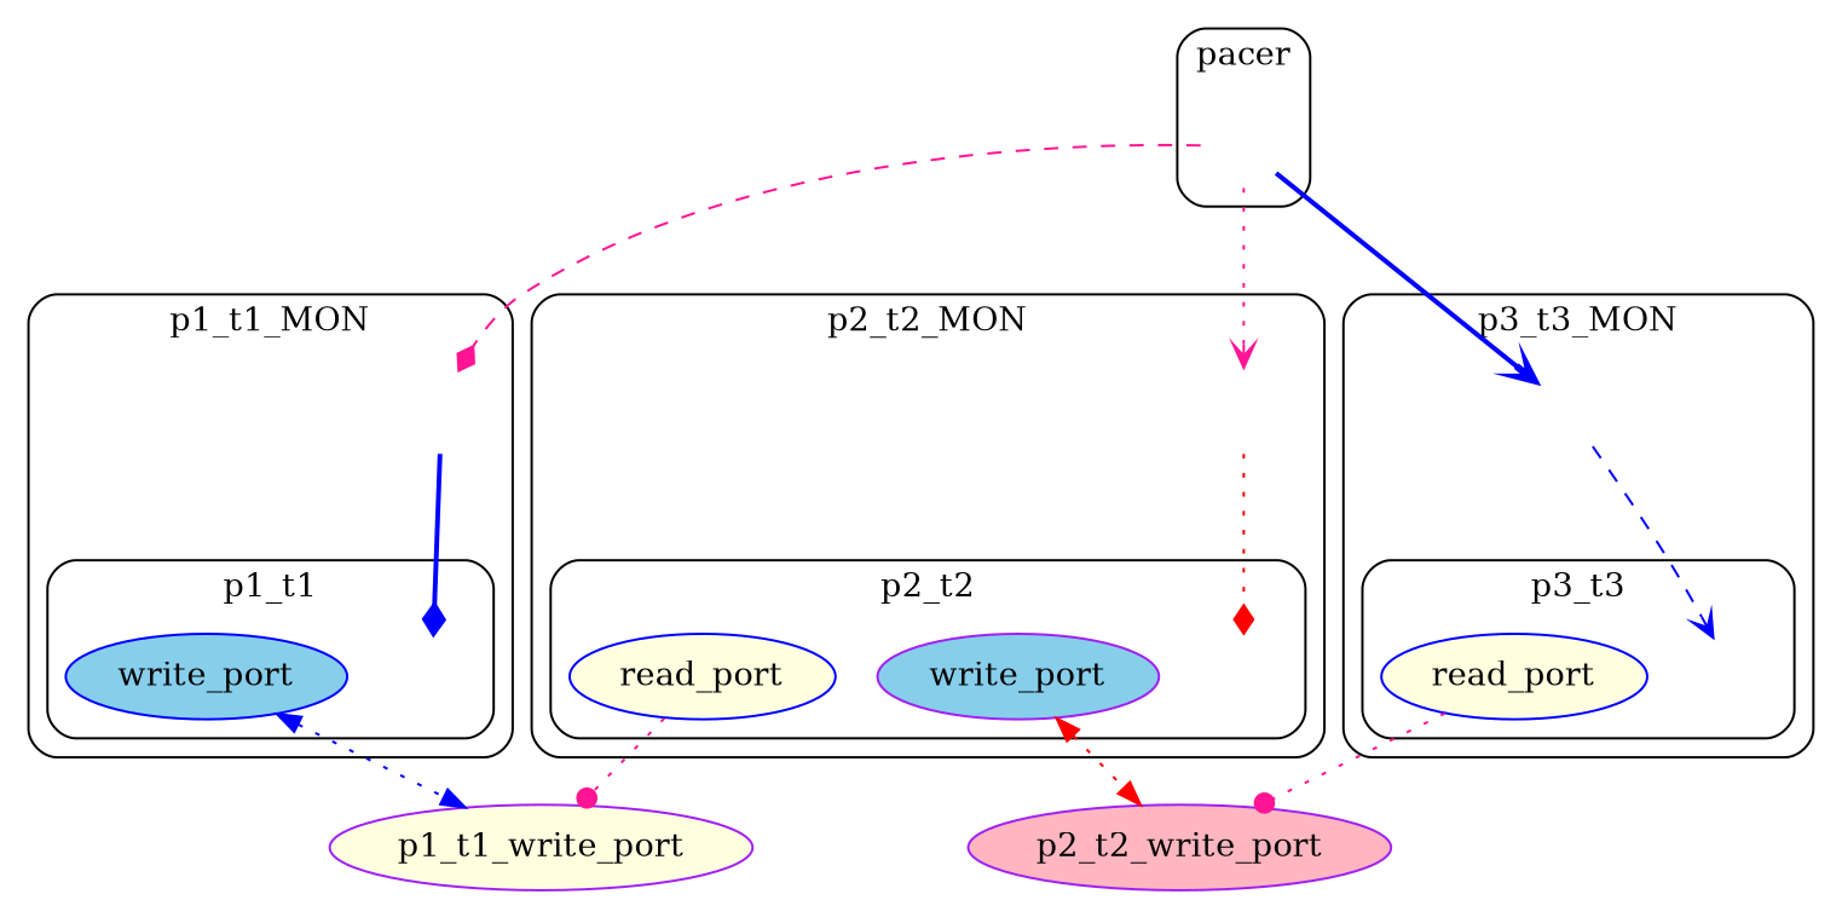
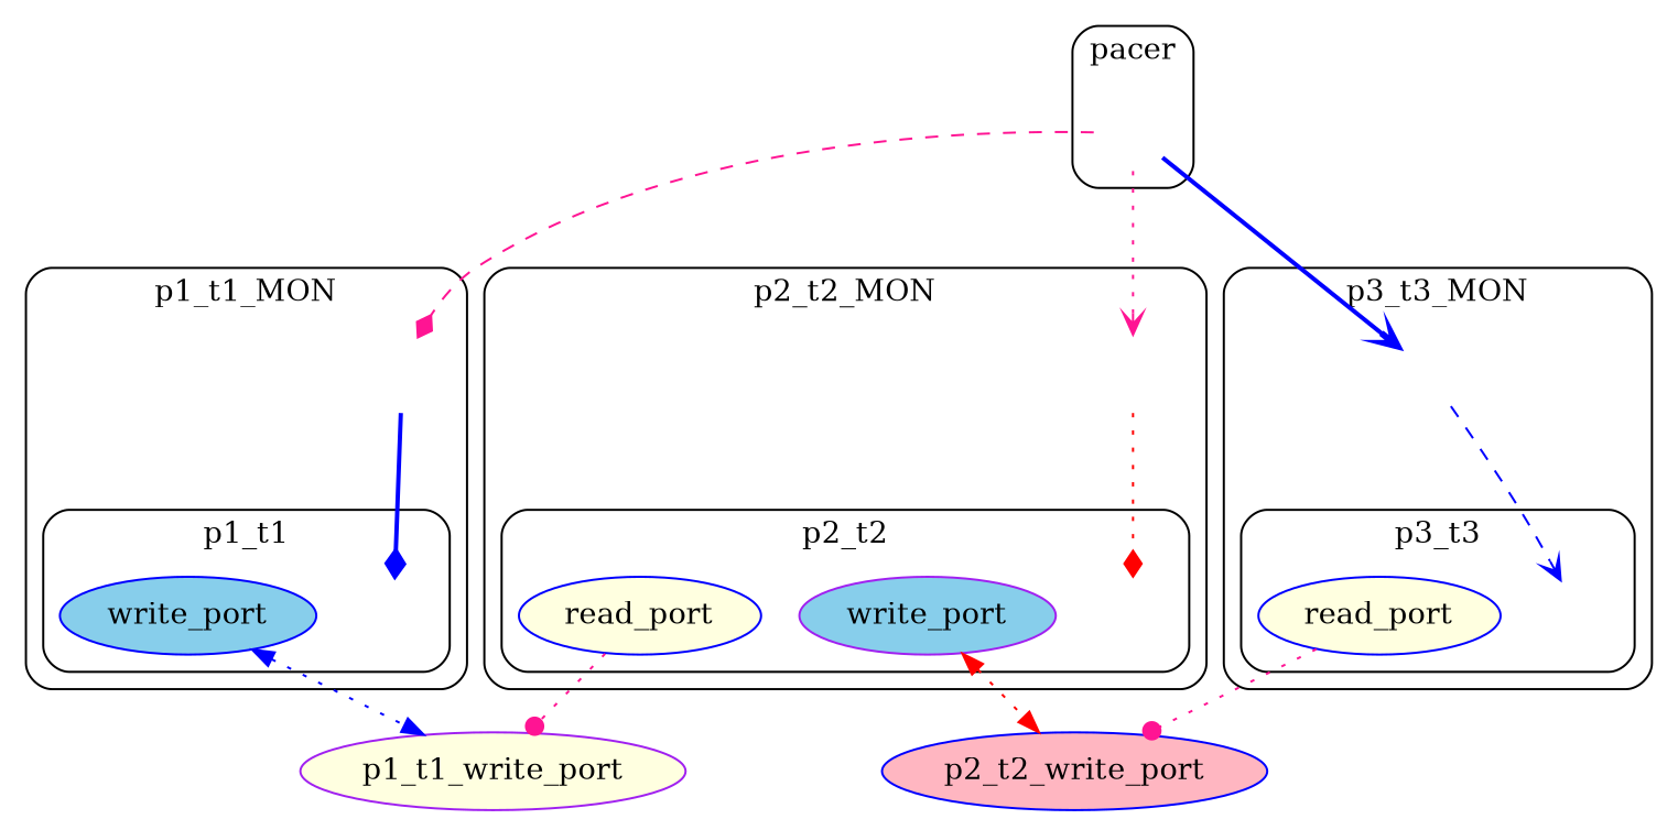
  digraph {
    compound=true
    style=rounded
    node [fixedsize=true style=invis]
    edge [style=dotted color=blue minlen=2 arrowhead=diamond]
    p1_t1_INVIS [height=.5 width=.5]
    n2 [label=write_port style=filled fillcolor=skyblue color=blue fixedsize=""]
    p1_t1_MON_INVIS [height=.5 width=.5]
    p2_t2_INVIS [height=.5 width=.5]
    n5 [label=read_port style=filled fillcolor=lightyellow color=blue fixedsize=""]
    n6 [label=write_port style=filled fillcolor=skyblue color=purple fixedsize=""]
    p2_t2_MON_INVIS [height=.5 width=.5]
    p3_t3_INVIS [height=.5 width=.5]
    n9 [label=read_port style=filled fillcolor=lightyellow color=blue fixedsize=""]
    p3_t3_MON_INVIS [height=.5 width=.5]
    pacer_INVIS [height=.5 width=.5]
    p1_t1_write_port [style=filled fillcolor=lightyellow color=purple fixedsize=""]
-   p2_t2_write_port [style=filled fillcolor=lightpink color=purple fixedsize=""]
+   p2_t2_write_port [style=filled fillcolor=lightpink color=blue fixedsize=""]
    subgraph cluster_1 {
      label=p1_t1_MON
      p1_t1_MON_INVIS
      subgraph cluster_2 {
        label=p1_t1
        p1_t1_INVIS
        n2
      }
    }
    subgraph cluster_3 {
      label=p2_t2_MON
      p2_t2_MON_INVIS
      subgraph cluster_4 {
        label=p2_t2
        p2_t2_INVIS
        n5
        n6
      }
    }
    subgraph cluster_5 {
      label=p3_t3_MON
      p3_t3_MON_INVIS
      subgraph cluster_6 {
        label=p3_t3
        p3_t3_INVIS
        n9
      }
    }
    subgraph cluster_7 {
      label=pacer
      pacer_INVIS
    }
    n2 -> p1_t1_write_port [dir=both minlen="" arrowhead=""]
    p1_t1_MON_INVIS -> p1_t1_INVIS [style=bold]
    n5 -> p1_t1_write_port [color=deeppink arrowhead=dot minlen=""]
    n6 -> p2_t2_write_port [dir=both color=red minlen="" arrowhead=""]
    p2_t2_MON_INVIS -> p2_t2_INVIS [color=red]
    n9 -> p2_t2_write_port [color=deeppink arrowhead=dot minlen=""]
    p3_t3_MON_INVIS -> p3_t3_INVIS [style=dashed arrowhead=vee]
    pacer_INVIS -> p1_t1_MON_INVIS [color=deeppink style=dashed]
    pacer_INVIS -> p2_t2_MON_INVIS [color=deeppink arrowhead=vee]
    pacer_INVIS -> p3_t3_MON_INVIS [style=bold arrowhead=vee]
  }
